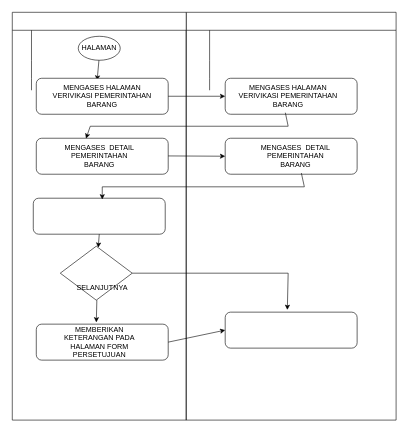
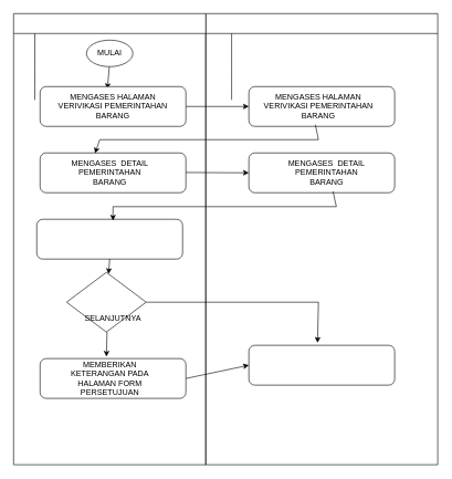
  <mxCell id="0" />
  <mxCell id="1" parent="0" />
  <mxCell id="2" value="" style="shape=table;startSize=30;container=1;collapsible=0;childLayout=tableLayout;fixedRows=1;rowLines=0;fontStyle=0;strokeColor=default;fontSize=16;" vertex="1" parent="1"><mxGeometry x="310" y="20" width="350" height="680" as="geometry" /></mxCell>
  <mxCell id="3" value="" style="shape=tableRow;horizontal=0;startSize=0;swimlaneHead=0;swimlaneBody=0;top=0;left=0;bottom=0;right=0;collapsible=0;dropTarget=0;fillColor=none;points=[[0,0.5],[1,0.5]];portConstraint=eastwest;strokeColor=inherit;fontSize=16;" vertex="1" parent="2"><mxGeometry y="30" width="350" height="50" as="geometry" /></mxCell>
  <mxCell id="4" value="" style="shape=partialRectangle;html=1;whiteSpace=wrap;connectable=0;fillColor=none;top=0;left=0;bottom=0;right=0;overflow=hidden;pointerEvents=1;strokeColor=inherit;fontSize=16;" vertex="1" parent="3"><mxGeometry width="39" height="50" as="geometry"><mxRectangle width="39" height="50" as="alternateBounds" /></mxGeometry></mxCell>
  <mxCell id="5" value="" style="shape=partialRectangle;html=1;whiteSpace=wrap;connectable=0;fillColor=none;top=0;left=0;bottom=0;right=0;align=left;spacingLeft=6;overflow=hidden;strokeColor=inherit;fontSize=16;" vertex="1" parent="3"><mxGeometry x="39" width="311" height="50" as="geometry"><mxRectangle width="311" height="50" as="alternateBounds" /></mxGeometry></mxCell>
  <mxCell id="6" value="" style="shape=tableRow;horizontal=0;startSize=0;swimlaneHead=0;swimlaneBody=0;top=0;left=0;bottom=0;right=0;collapsible=0;dropTarget=0;fillColor=none;points=[[0,0.5],[1,0.5]];portConstraint=eastwest;strokeColor=inherit;fontSize=16;" vertex="1" parent="2"><mxGeometry y="80" width="350" height="30" as="geometry" /></mxCell>
  <mxCell id="7" value="" style="shape=partialRectangle;html=1;whiteSpace=wrap;connectable=0;fillColor=none;top=0;left=0;bottom=0;right=0;overflow=hidden;strokeColor=inherit;fontSize=16;" vertex="1" parent="6"><mxGeometry width="39" height="30" as="geometry"><mxRectangle width="39" height="30" as="alternateBounds" /></mxGeometry></mxCell>
  <mxCell id="8" value="" style="shape=partialRectangle;html=1;whiteSpace=wrap;connectable=0;fillColor=none;top=0;left=0;bottom=0;right=0;align=left;spacingLeft=6;overflow=hidden;strokeColor=inherit;fontSize=16;" vertex="1" parent="6"><mxGeometry x="39" width="311" height="30" as="geometry"><mxRectangle width="311" height="30" as="alternateBounds" /></mxGeometry></mxCell>
  <mxCell id="9" value="" style="shape=tableRow;horizontal=0;startSize=0;swimlaneHead=0;swimlaneBody=0;top=0;left=0;bottom=0;right=0;collapsible=0;dropTarget=0;fillColor=none;points=[[0,0.5],[1,0.5]];portConstraint=eastwest;strokeColor=inherit;fontSize=16;" vertex="1" parent="2"><mxGeometry y="110" width="350" height="20" as="geometry" /></mxCell>
  <mxCell id="10" value="" style="shape=partialRectangle;html=1;whiteSpace=wrap;connectable=0;fillColor=none;top=0;left=0;bottom=0;right=0;overflow=hidden;strokeColor=inherit;fontSize=16;" vertex="1" parent="9"><mxGeometry width="39" height="20" as="geometry"><mxRectangle width="39" height="20" as="alternateBounds" /></mxGeometry></mxCell>
  <mxCell id="11" value="" style="shape=partialRectangle;html=1;whiteSpace=wrap;connectable=0;fillColor=none;top=0;left=0;bottom=0;right=0;align=left;spacingLeft=6;overflow=hidden;strokeColor=inherit;fontSize=16;" vertex="1" parent="9"><mxGeometry x="39" width="311" height="20" as="geometry"><mxRectangle width="311" height="20" as="alternateBounds" /></mxGeometry></mxCell>
  <mxCell id="12" style="edgeStyle=orthogonalEdgeStyle;rounded=0;orthogonalLoop=1;jettySize=auto;html=1;exitX=1;exitY=0.5;exitDx=0;exitDy=0;entryX=0;entryY=0.5;entryDx=0;entryDy=0;" edge="1" parent="1" source="13" target="2"><mxGeometry relative="1" as="geometry" /></mxCell>
  <mxCell id="13" value="" style="shape=table;startSize=30;container=1;collapsible=0;childLayout=tableLayout;fixedRows=1;rowLines=0;fontStyle=0;strokeColor=default;fontSize=16;" vertex="1" parent="1"><mxGeometry x="20" y="20" width="290" height="680" as="geometry" /></mxCell>
  <mxCell id="14" value="" style="shape=tableRow;horizontal=0;startSize=0;swimlaneHead=0;swimlaneBody=0;top=0;left=0;bottom=0;right=0;collapsible=0;dropTarget=0;fillColor=none;points=[[0,0.5],[1,0.5]];portConstraint=eastwest;strokeColor=inherit;fontSize=16;" vertex="1" parent="13"><mxGeometry y="30" width="290" height="50" as="geometry" /></mxCell>
  <mxCell id="15" value="" style="shape=partialRectangle;html=1;whiteSpace=wrap;connectable=0;fillColor=none;top=0;left=0;bottom=0;right=0;overflow=hidden;pointerEvents=1;strokeColor=inherit;fontSize=16;" vertex="1" parent="14"><mxGeometry width="32" height="50" as="geometry"><mxRectangle width="32" height="50" as="alternateBounds" /></mxGeometry></mxCell>
  <mxCell id="16" value="" style="shape=partialRectangle;html=1;whiteSpace=wrap;connectable=0;fillColor=none;top=0;left=0;bottom=0;right=0;align=left;spacingLeft=6;overflow=hidden;strokeColor=inherit;fontSize=16;" vertex="1" parent="14"><mxGeometry x="32" width="258" height="50" as="geometry"><mxRectangle width="258" height="50" as="alternateBounds" /></mxGeometry></mxCell>
  <mxCell id="17" value="" style="shape=tableRow;horizontal=0;startSize=0;swimlaneHead=0;swimlaneBody=0;top=0;left=0;bottom=0;right=0;collapsible=0;dropTarget=0;fillColor=none;points=[[0,0.5],[1,0.5]];portConstraint=eastwest;strokeColor=inherit;fontSize=16;" vertex="1" parent="13"><mxGeometry y="80" width="290" height="30" as="geometry" /></mxCell>
  <mxCell id="18" value="" style="shape=partialRectangle;html=1;whiteSpace=wrap;connectable=0;fillColor=none;top=0;left=0;bottom=0;right=0;overflow=hidden;strokeColor=inherit;fontSize=16;" vertex="1" parent="17"><mxGeometry width="32" height="30" as="geometry"><mxRectangle width="32" height="30" as="alternateBounds" /></mxGeometry></mxCell>
  <mxCell id="19" value="" style="shape=partialRectangle;html=1;whiteSpace=wrap;connectable=0;fillColor=none;top=0;left=0;bottom=0;right=0;align=left;spacingLeft=6;overflow=hidden;strokeColor=inherit;fontSize=16;" vertex="1" parent="17"><mxGeometry x="32" width="258" height="30" as="geometry"><mxRectangle width="258" height="30" as="alternateBounds" /></mxGeometry></mxCell>
  <mxCell id="20" value="" style="shape=tableRow;horizontal=0;startSize=0;swimlaneHead=0;swimlaneBody=0;top=0;left=0;bottom=0;right=0;collapsible=0;dropTarget=0;fillColor=none;points=[[0,0.5],[1,0.5]];portConstraint=eastwest;strokeColor=inherit;fontSize=16;" vertex="1" parent="13"><mxGeometry y="110" width="290" height="20" as="geometry" /></mxCell>
  <mxCell id="21" value="" style="shape=partialRectangle;html=1;whiteSpace=wrap;connectable=0;fillColor=none;top=0;left=0;bottom=0;right=0;overflow=hidden;strokeColor=inherit;fontSize=16;" vertex="1" parent="20"><mxGeometry width="32" height="20" as="geometry"><mxRectangle width="32" height="20" as="alternateBounds" /></mxGeometry></mxCell>
  <mxCell id="22" value="" style="shape=partialRectangle;html=1;whiteSpace=wrap;connectable=0;fillColor=none;top=0;left=0;bottom=0;right=0;align=left;spacingLeft=6;overflow=hidden;strokeColor=inherit;fontSize=16;" vertex="1" parent="20"><mxGeometry x="32" width="258" height="20" as="geometry"><mxRectangle width="258" height="20" as="alternateBounds" /></mxGeometry></mxCell>
  <mxCell id="23" value="" style="ellipse;whiteSpace=wrap;html=1;" vertex="1" parent="1"><mxGeometry x="130" y="60" width="70" height="40" as="geometry" /></mxCell>
- <mxCell id="24" value="HALAMAN" style="text;html=1;align=center;verticalAlign=middle;whiteSpace=wrap;rounded=0;" vertex="1" parent="1"><mxGeometry x="135" y="65" width="60" height="30" as="geometry" /></mxCell>
+ <mxCell id="24" value="MULAI" style="text;html=1;align=center;verticalAlign=middle;whiteSpace=wrap;rounded=0;" vertex="1" parent="1"><mxGeometry x="135" y="65" width="60" height="30" as="geometry" /></mxCell>
  <mxCell id="25" value="" style="endArrow=classic;html=1;rounded=0;entryX=0.461;entryY=0.063;entryDx=0;entryDy=0;entryPerimeter=0;" edge="1" parent="1" target="26"><mxGeometry width="50" height="50" relative="1" as="geometry"><mxPoint x="164.5" y="100" as="sourcePoint" /><mxPoint x="164.5" y="160" as="targetPoint" /></mxGeometry></mxCell>
  <mxCell id="26" value="" style="rounded=1;whiteSpace=wrap;html=1;" vertex="1" parent="1"><mxGeometry x="60" y="130" width="220" height="60" as="geometry" /></mxCell>
  <mxCell id="27" value="MENGASES HALAMAN VERIVIKASI PEMERINTAHAN BARANG" style="text;html=1;align=center;verticalAlign=middle;whiteSpace=wrap;rounded=0;" vertex="1" parent="1"><mxGeometry x="80" y="145" width="180" height="30" as="geometry" /></mxCell>
  <mxCell id="28" value="" style="rounded=1;whiteSpace=wrap;html=1;" vertex="1" parent="1"><mxGeometry x="375" y="130" width="220" height="60" as="geometry" /></mxCell>
  <mxCell id="29" value="" style="endArrow=classic;html=1;rounded=0;exitX=1;exitY=0.5;exitDx=0;exitDy=0;entryX=0;entryY=0.5;entryDx=0;entryDy=0;" edge="1" parent="1" source="26" target="28"><mxGeometry width="50" height="50" relative="1" as="geometry"><mxPoint x="300" y="180" as="sourcePoint" /><mxPoint x="350" y="130" as="targetPoint" /></mxGeometry></mxCell>
  <mxCell id="30" value="MENGASES HALAMAN VERIVIKASI PEMERINTAHAN BARANG" style="text;html=1;align=center;verticalAlign=middle;whiteSpace=wrap;rounded=0;" vertex="1" parent="1"><mxGeometry x="390" y="145" width="180" height="30" as="geometry" /></mxCell>
  <mxCell id="31" value="&lt;div&gt;&lt;br/&gt;&lt;/div&gt;" style="rounded=1;whiteSpace=wrap;html=1;" vertex="1" parent="1"><mxGeometry x="60" y="230" width="220" height="60" as="geometry" /></mxCell>
  <mxCell id="32" value="" style="endArrow=classic;html=1;rounded=0;exitX=0.456;exitY=0.957;exitDx=0;exitDy=0;exitPerimeter=0;entryX=0.377;entryY=0.01;entryDx=0;entryDy=0;entryPerimeter=0;" edge="1" parent="1" source="28" target="31"><mxGeometry width="50" height="50" relative="1" as="geometry"><mxPoint x="350" y="300" as="sourcePoint" /><mxPoint x="475" y="230" as="targetPoint" /><Array as="points"><mxPoint x="480" y="210" /><mxPoint x="150" y="210" /></Array></mxGeometry></mxCell>
  <mxCell id="33" value="MENGASES&amp;nbsp; DETAIL PEMERINTAHAN BARANG" style="text;html=1;align=center;verticalAlign=middle;whiteSpace=wrap;rounded=0;" vertex="1" parent="1"><mxGeometry x="102.5" y="245" width="125" height="30" as="geometry" /></mxCell>
  <mxCell id="34" value="&lt;div&gt;&lt;br/&gt;&lt;/div&gt;" style="rounded=1;whiteSpace=wrap;html=1;" vertex="1" parent="1"><mxGeometry x="375" y="230" width="220" height="60" as="geometry" /></mxCell>
  <mxCell id="35" value="" style="endArrow=classic;html=1;rounded=0;exitX=1;exitY=0.5;exitDx=0;exitDy=0;" edge="1" parent="1"><mxGeometry width="50" height="50" relative="1" as="geometry"><mxPoint x="280" y="259.5" as="sourcePoint" /><mxPoint x="375" y="260" as="targetPoint" /></mxGeometry></mxCell>
  <mxCell id="36" value="MENGASES&amp;nbsp; DETAIL PEMERINTAHAN BARANG" style="text;html=1;align=center;verticalAlign=middle;whiteSpace=wrap;rounded=0;" vertex="1" parent="1"><mxGeometry x="430" y="245" width="125" height="30" as="geometry" /></mxCell>
  <mxCell id="37" value="" style="rounded=1;whiteSpace=wrap;html=1;" vertex="1" parent="1"><mxGeometry x="55" y="330" width="220" height="60" as="geometry" /></mxCell>
  <mxCell id="38" value="" style="endArrow=classic;html=1;rounded=0;exitX=0.456;exitY=0.957;exitDx=0;exitDy=0;exitPerimeter=0;" edge="1" parent="1"><mxGeometry width="50" height="50" relative="1" as="geometry"><mxPoint x="502" y="288" as="sourcePoint" /><mxPoint x="170" y="332" as="targetPoint" /><Array as="points"><mxPoint x="507" y="311" /><mxPoint x="170" y="311" /></Array></mxGeometry></mxCell>
  <mxCell id="39" value="" style="rhombus;whiteSpace=wrap;html=1;" vertex="1" parent="1"><mxGeometry x="100" y="410" width="120" height="90" as="geometry" /></mxCell>
  <mxCell id="40" value="" style="endArrow=classic;html=1;rounded=0;exitX=0.5;exitY=1;exitDx=0;exitDy=0;" edge="1" parent="1" source="37" target="39"><mxGeometry width="50" height="50" relative="1" as="geometry"><mxPoint x="210" y="460" as="sourcePoint" /><mxPoint x="305" y="460.5" as="targetPoint" /></mxGeometry></mxCell>
  <mxCell id="41" value="SELANJUTNYA" style="text;html=1;align=center;verticalAlign=middle;whiteSpace=wrap;rounded=0;" vertex="1" parent="1"><mxGeometry x="140" y="465" width="60" height="30" as="geometry" /></mxCell>
  <mxCell id="42" value="" style="rounded=1;whiteSpace=wrap;html=1;" vertex="1" parent="1"><mxGeometry x="60" y="540" width="220" height="60" as="geometry" /></mxCell>
  <mxCell id="43" value="MEMBERIKAN KETERANGAN PADA HALAMAN FORM PERSETUJUAN" style="text;html=1;align=center;verticalAlign=middle;whiteSpace=wrap;rounded=0;" vertex="1" parent="1"><mxGeometry x="88.75" y="555" width="152.5" height="30" as="geometry" /></mxCell>
  <mxCell id="44" value="" style="endArrow=classic;html=1;rounded=0;exitX=0.5;exitY=1;exitDx=0;exitDy=0;entryX=0.455;entryY=-0.05;entryDx=0;entryDy=0;entryPerimeter=0;" edge="1" parent="1" target="42"><mxGeometry width="50" height="50" relative="1" as="geometry"><mxPoint x="161" y="500" as="sourcePoint" /><mxPoint x="159" y="522" as="targetPoint" /></mxGeometry></mxCell>
  <mxCell id="45" value="" style="rounded=1;whiteSpace=wrap;html=1;" vertex="1" parent="1"><mxGeometry x="375" y="520" width="220" height="60" as="geometry" /></mxCell>
  <mxCell id="46" value="" style="endArrow=classic;html=1;rounded=0;exitX=1;exitY=0.5;exitDx=0;exitDy=0;entryX=0.471;entryY=-0.063;entryDx=0;entryDy=0;entryPerimeter=0;" edge="1" parent="1" source="39" target="45"><mxGeometry width="50" height="50" relative="1" as="geometry"><mxPoint x="276" y="460" as="sourcePoint" /><mxPoint x="490" y="500" as="targetPoint" /><Array as="points"><mxPoint x="480" y="455" /></Array></mxGeometry></mxCell>
  <mxCell id="47" value="" style="endArrow=classic;html=1;rounded=0;exitX=1;exitY=0.5;exitDx=0;exitDy=0;entryX=0;entryY=0.5;entryDx=0;entryDy=0;" edge="1" parent="1" source="42" target="45"><mxGeometry width="50" height="50" relative="1" as="geometry"><mxPoint x="331" y="520" as="sourcePoint" /><mxPoint x="330" y="557" as="targetPoint" /></mxGeometry></mxCell>
